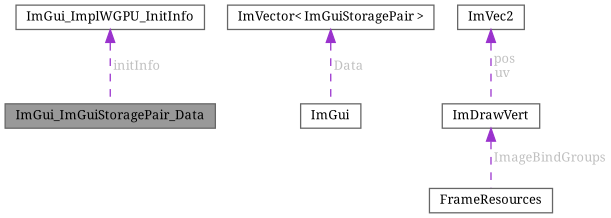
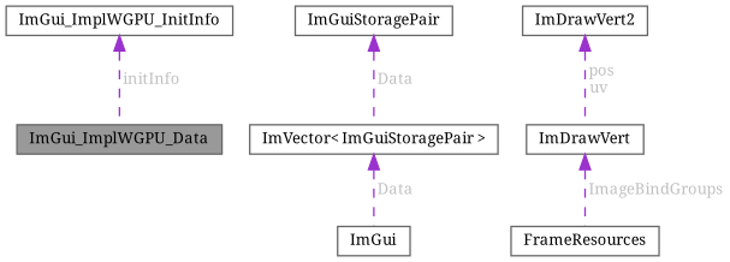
  digraph {
    fontname="Noto Serif"
    node [color=gray40 fillcolor=white fontname="Noto Serif" fontsize=10 shape=box style=filled]
    edge [color=darkorchid3 dir=back fontcolor=grey fontname="Noto Serif" fontsize=10 labelfontname=Helvetica labelfontsize=10 style=dashed]
-   n1 [fillcolor=grey60 fontcolor=black height=0.2 label=ImGui_ImGuiStoragePair_Data width=0.4]
+   n1 [fillcolor=grey60 fontcolor=black height=0.2 label=ImGui_ImplWGPU_Data width=0.4]
    n2 [height=0.2 label=ImGui_ImplWGPU_InitInfo width=0.4]
    n3 [height=0.2 label=ImGui width=0.4]
    n4 [height=0.2 label="ImVector\< ImGuiStoragePair \>" width=0.4]
+   n5 [height=0.2 label=ImGuiStoragePair width=0.4]
    n6 [height=0.2 label=FrameResources width=0.4]
    n7 [height=0.2 label=ImDrawVert width=0.4]
-   n8 [height=0.2 label=ImVec2 width=0.4]
+   n8 [height=0.2 label=ImDrawVert2 width=0.4]
    n2 -> n1 [label=" initInfo"]
    n4 -> n3 [label=" Data"]
+   n5 -> n4 [label=" Data"]
    n7 -> n6 [label=" ImageBindGroups"]
    n8 -> n7 [label=" pos\nuv"]
  }
